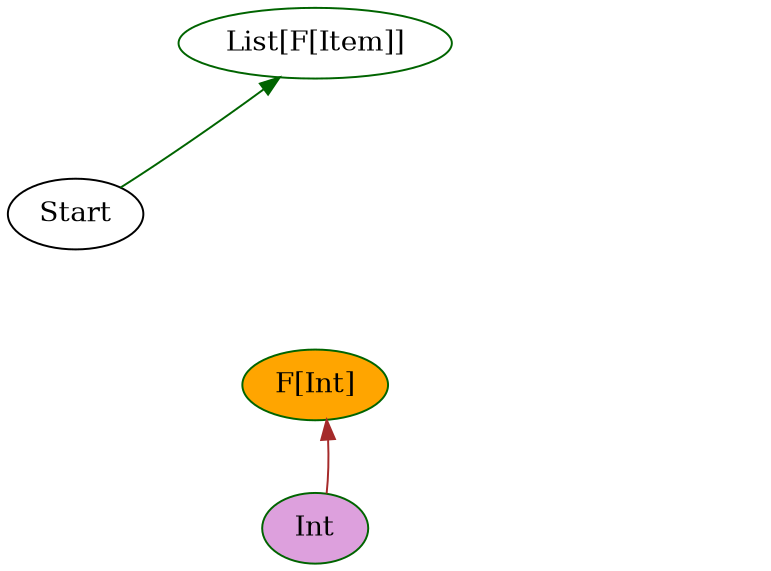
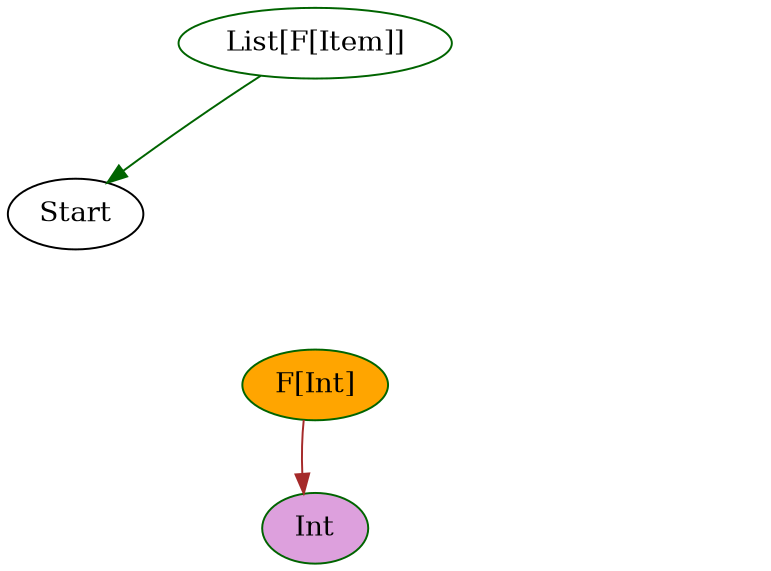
  digraph {
    node [group=upper style=filled]
    edge [style=invis]
    n1 [color=darkgreen fillcolor=orange label="F[Int]"]
    Int [group=lower style=invis]
    n3 [label="F[List[Item]]" style=invis]
    n4 [group=lower label="List[Item]" style=invis]
    n5 [color=darkgreen fillcolor=plum label=Int group=""]
    Start [color=black fillcolor=white group=""]
    n7 [color=darkgreen fillcolor=white label="List[F[Item]]"]
    subgraph sub_1 {
      rank=same
      n1
      Int
    }
    subgraph sub_2 {
      rank=same
      n3
      n4
    }
    n1 -> Int
-   n5 -> n1 [color=brown style=""]
+   n1 -> n5 [color=brown style=""]
    n3 -> n1 [label="totalCost.lift"]
    n3 -> n4
    n4 -> Int [label=totalCost]
-   Start -> n7 [color=darkgreen style=""]
+   n7 -> Start [color=darkgreen style=""]
    n7 -> n3 [label=flip]
  }
